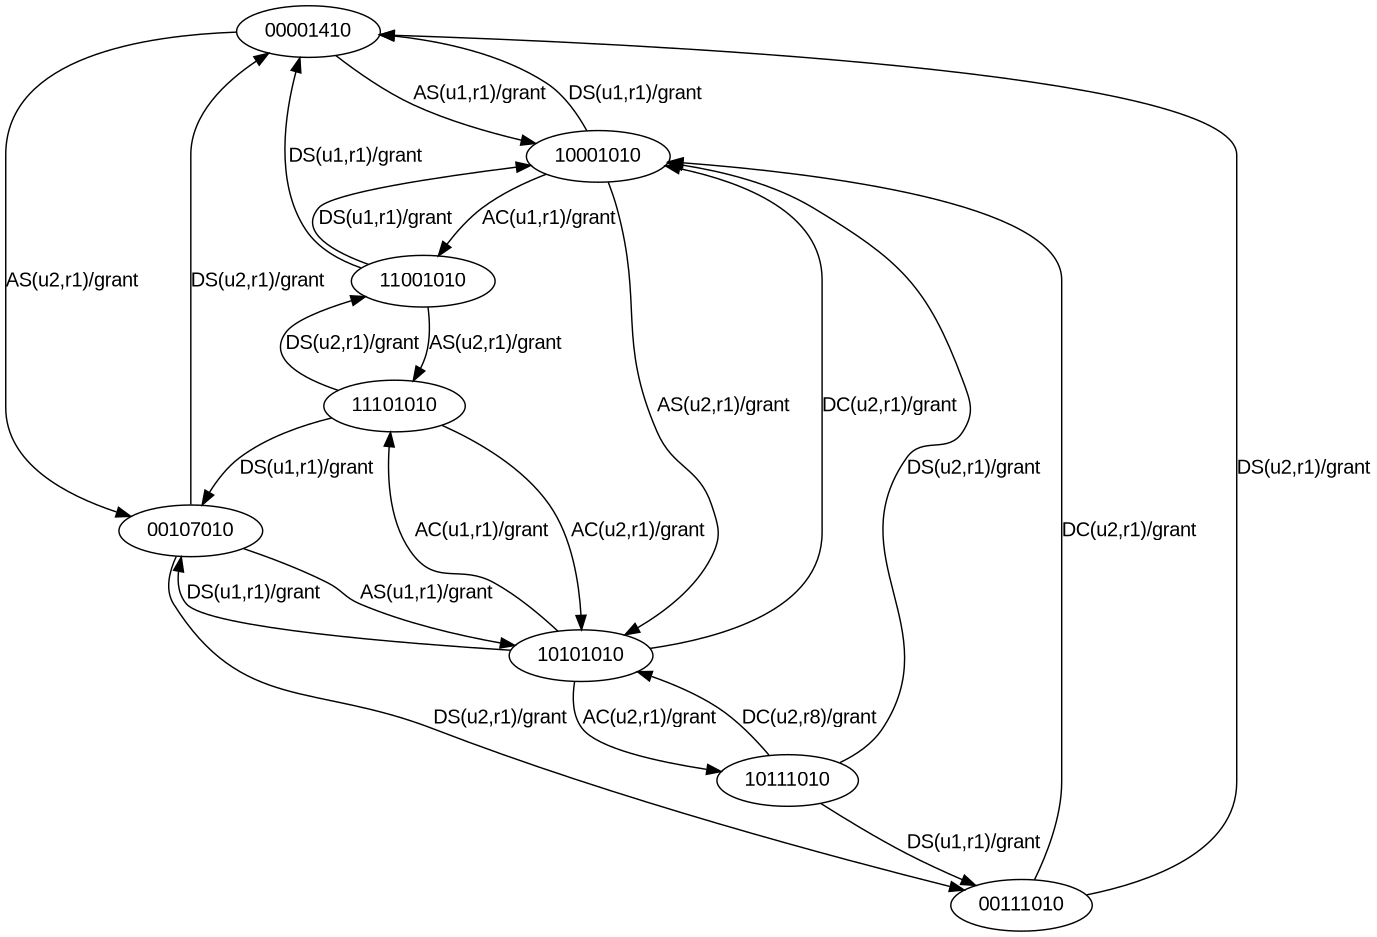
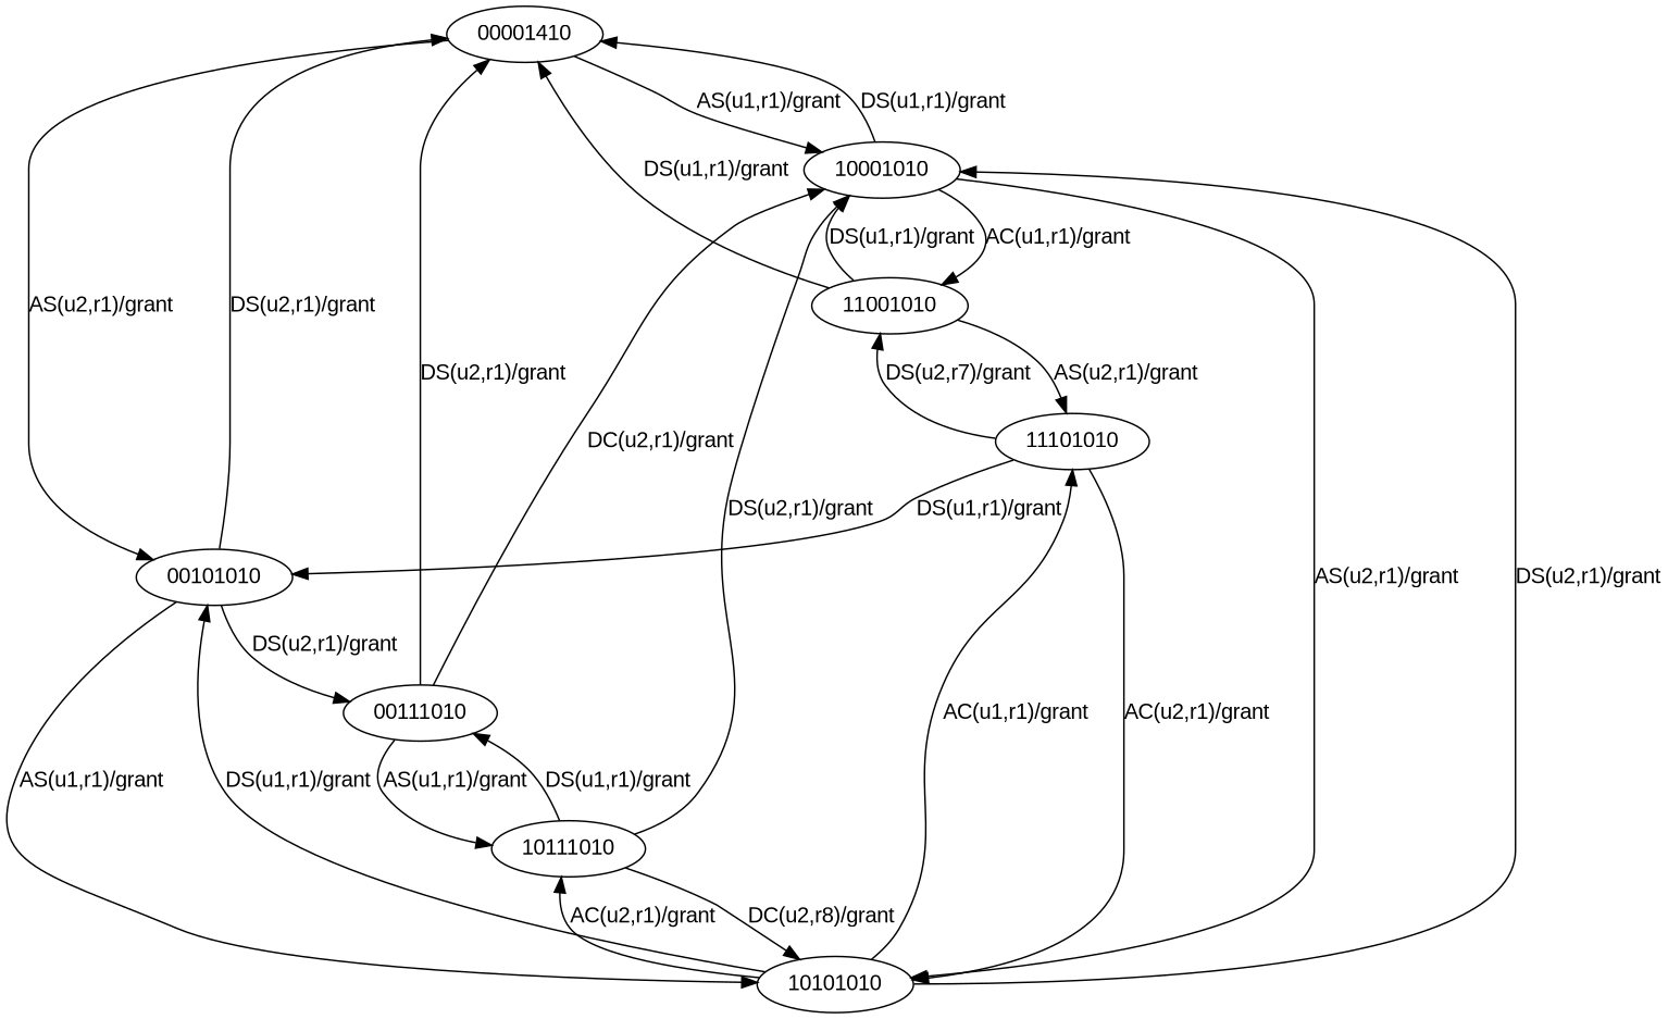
  digraph {
    fontname="Liberation Sans"
    node [fontname="Liberation Sans"]
    edge [fontname="Liberation Sans"]
    n1 [label=00001410]
    10001010
-   00101010 [label=00107010]
+   00101010
    10101010
    11001010
    00111010
    10111010
    11101010
    n1 -> 10001010 [label="AS(u1,r1)/grant"]
    n1 -> 00101010 [label="AS(u2,r1)/grant"]
    10001010 -> n1 [label="DS(u1,r1)/grant"]
    10001010 -> 10101010 [label="AS(u2,r1)/grant"]
    10001010 -> 11001010 [label="AC(u1,r1)/grant"]
    00101010 -> n1 [label="DS(u2,r1)/grant"]
    00101010 -> 10101010 [label="AS(u1,r1)/grant"]
    00101010 -> 00111010 [label="DS(u2,r1)/grant"]
-   10101010 -> 10001010 [label="DC(u2,r1)/grant"]
+   10101010 -> 10001010 [label="DS(u2,r1)/grant"]
    10101010 -> 00101010 [label="DS(u1,r1)/grant"]
    10101010 -> 10111010 [label="AC(u2,r1)/grant"]
    10101010 -> 11101010 [label="AC(u1,r1)/grant"]
    11001010 -> n1 [label="DS(u1,r1)/grant"]
    11001010 -> 10001010 [label="DS(u1,r1)/grant"]
    11001010 -> 11101010 [label="AS(u2,r1)/grant"]
    00111010 -> n1 [label="DS(u2,r1)/grant"]
    00111010 -> 10001010 [label="DC(u2,r1)/grant"]
+   00111010 -> 10111010 [label="AS(u1,r1)/grant"]
    10111010 -> 10001010 [label="DS(u2,r1)/grant"]
    10111010 -> 10101010 [label="DC(u2,r8)/grant"]
    10111010 -> 00111010 [label="DS(u1,r1)/grant"]
    11101010 -> 00101010 [label="DS(u1,r1)/grant"]
    11101010 -> 10101010 [label="AC(u2,r1)/grant"]
-   11101010 -> 11001010 [label="DS(u2,r1)/grant"]
+   11101010 -> 11001010 [label="DS(u2,r7)/grant"]
  }
